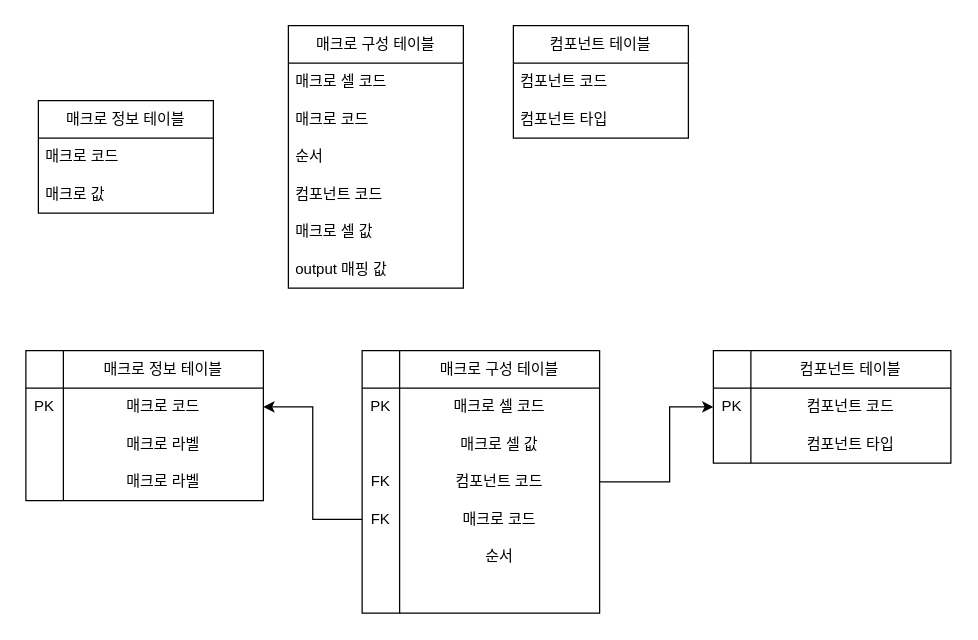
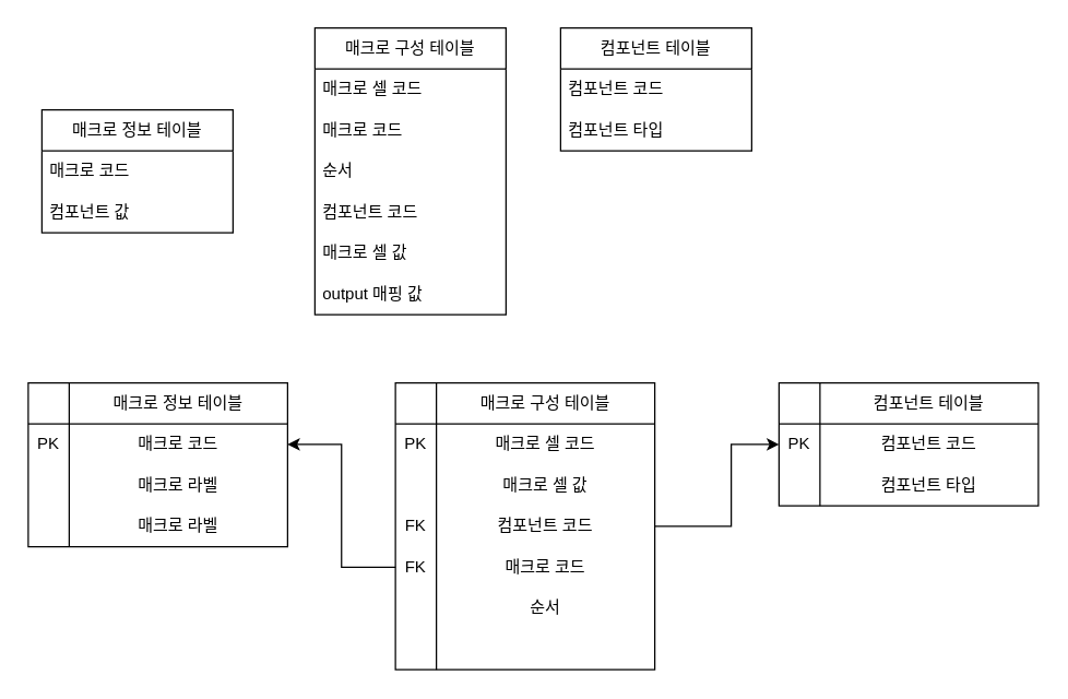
  <mxCell id="0" />
  <mxCell id="1" parent="0" />
  <mxCell id="2" value="매크로 정보 테이블" style="swimlane;fontStyle=0;childLayout=stackLayout;horizontal=1;startSize=30;horizontalStack=0;resizeParent=1;resizeParentMax=0;resizeLast=0;collapsible=1;marginBottom=0;whiteSpace=wrap;html=1;" parent="1" vertex="1"><mxGeometry x="30" y="80" width="140" height="90" as="geometry" /></mxCell>
  <mxCell id="3" value="매크로 코드" style="text;strokeColor=none;fillColor=none;align=left;verticalAlign=middle;spacingLeft=4;spacingRight=4;overflow=hidden;points=[[0,0.5],[1,0.5]];portConstraint=eastwest;rotatable=0;whiteSpace=wrap;html=1;" parent="2" vertex="1"><mxGeometry y="30" width="140" height="30" as="geometry" /></mxCell>
- <mxCell id="4" value="매크로 값" style="text;strokeColor=none;fillColor=none;align=left;verticalAlign=middle;spacingLeft=4;spacingRight=4;overflow=hidden;points=[[0,0.5],[1,0.5]];portConstraint=eastwest;rotatable=0;whiteSpace=wrap;html=1;" parent="2" vertex="1"><mxGeometry y="60" width="140" height="30" as="geometry" /></mxCell>
+ <mxCell id="4" value="컴포넌트 값" style="text;strokeColor=none;fillColor=none;align=left;verticalAlign=middle;spacingLeft=4;spacingRight=4;overflow=hidden;points=[[0,0.5],[1,0.5]];portConstraint=eastwest;rotatable=0;whiteSpace=wrap;html=1;" parent="2" vertex="1"><mxGeometry y="60" width="140" height="30" as="geometry" /></mxCell>
  <mxCell id="5" value="매크로 구성 테이블" style="swimlane;fontStyle=0;childLayout=stackLayout;horizontal=1;startSize=30;horizontalStack=0;resizeParent=1;resizeParentMax=0;resizeLast=0;collapsible=1;marginBottom=0;whiteSpace=wrap;html=1;" parent="1" vertex="1"><mxGeometry x="230" y="20" width="140" height="210" as="geometry" /></mxCell>
  <mxCell id="6" value="매크로 셀 코드" style="text;strokeColor=none;fillColor=none;align=left;verticalAlign=middle;spacingLeft=4;spacingRight=4;overflow=hidden;points=[[0,0.5],[1,0.5]];portConstraint=eastwest;rotatable=0;whiteSpace=wrap;html=1;" parent="5" vertex="1"><mxGeometry y="30" width="140" height="30" as="geometry" /></mxCell>
  <mxCell id="7" value="매크로 코드" style="text;strokeColor=none;fillColor=none;align=left;verticalAlign=middle;spacingLeft=4;spacingRight=4;overflow=hidden;points=[[0,0.5],[1,0.5]];portConstraint=eastwest;rotatable=0;whiteSpace=wrap;html=1;" parent="5" vertex="1"><mxGeometry y="60" width="140" height="30" as="geometry" /></mxCell>
  <mxCell id="8" value="순서" style="text;strokeColor=none;fillColor=none;align=left;verticalAlign=middle;spacingLeft=4;spacingRight=4;overflow=hidden;points=[[0,0.5],[1,0.5]];portConstraint=eastwest;rotatable=0;whiteSpace=wrap;html=1;" parent="5" vertex="1"><mxGeometry y="90" width="140" height="30" as="geometry" /></mxCell>
  <mxCell id="9" value="컴포넌트 코드" style="text;strokeColor=none;fillColor=none;align=left;verticalAlign=middle;spacingLeft=4;spacingRight=4;overflow=hidden;points=[[0,0.5],[1,0.5]];portConstraint=eastwest;rotatable=0;whiteSpace=wrap;html=1;" parent="5" vertex="1"><mxGeometry y="120" width="140" height="30" as="geometry" /></mxCell>
  <mxCell id="10" value="매크로 셀 값" style="text;strokeColor=none;fillColor=none;align=left;verticalAlign=middle;spacingLeft=4;spacingRight=4;overflow=hidden;points=[[0,0.5],[1,0.5]];portConstraint=eastwest;rotatable=0;whiteSpace=wrap;html=1;" parent="5" vertex="1"><mxGeometry y="150" width="140" height="30" as="geometry" /></mxCell>
  <mxCell id="11" value="output 매핑 값" style="text;strokeColor=none;fillColor=none;align=left;verticalAlign=middle;spacingLeft=4;spacingRight=4;overflow=hidden;points=[[0,0.5],[1,0.5]];portConstraint=eastwest;rotatable=0;whiteSpace=wrap;html=1;" parent="5" vertex="1"><mxGeometry y="180" width="140" height="30" as="geometry" /></mxCell>
  <mxCell id="12" value="컴포넌트 테이블" style="swimlane;fontStyle=0;childLayout=stackLayout;horizontal=1;startSize=30;horizontalStack=0;resizeParent=1;resizeParentMax=0;resizeLast=0;collapsible=1;marginBottom=0;whiteSpace=wrap;html=1;" parent="1" vertex="1"><mxGeometry x="410" y="20" width="140" height="90" as="geometry" /></mxCell>
  <mxCell id="13" value="컴포넌트 코드" style="text;strokeColor=none;fillColor=none;align=left;verticalAlign=middle;spacingLeft=4;spacingRight=4;overflow=hidden;points=[[0,0.5],[1,0.5]];portConstraint=eastwest;rotatable=0;whiteSpace=wrap;html=1;" parent="12" vertex="1"><mxGeometry y="30" width="140" height="30" as="geometry" /></mxCell>
  <mxCell id="14" value="컴포넌트 타입" style="text;strokeColor=none;fillColor=none;align=left;verticalAlign=middle;spacingLeft=4;spacingRight=4;overflow=hidden;points=[[0,0.5],[1,0.5]];portConstraint=eastwest;rotatable=0;whiteSpace=wrap;html=1;" parent="12" vertex="1"><mxGeometry y="60" width="140" height="30" as="geometry" /></mxCell>
  <mxCell id="15" value="" style="shape=internalStorage;whiteSpace=wrap;html=1;backgroundOutline=1;dx=30;dy=30;" parent="1" vertex="1"><mxGeometry x="20" y="280" width="190" height="120" as="geometry" /></mxCell>
  <mxCell id="16" value="매크로 정보 테이블" style="text;html=1;align=center;verticalAlign=middle;whiteSpace=wrap;rounded=0;" parent="1" vertex="1"><mxGeometry x="50" y="280" width="160" height="30" as="geometry" /></mxCell>
  <mxCell id="17" value="매크로 코드" style="text;html=1;align=center;verticalAlign=middle;whiteSpace=wrap;rounded=0;" parent="1" vertex="1"><mxGeometry x="50" y="310" width="160" height="30" as="geometry" /></mxCell>
  <mxCell id="18" value="매크로 라벨" style="text;html=1;align=center;verticalAlign=middle;whiteSpace=wrap;rounded=0;" parent="1" vertex="1"><mxGeometry x="50" y="340" width="160" height="30" as="geometry" /></mxCell>
  <mxCell id="19" value="PK" style="text;html=1;align=center;verticalAlign=middle;whiteSpace=wrap;rounded=0;" parent="1" vertex="1"><mxGeometry x="20" y="310" width="30" height="30" as="geometry" /></mxCell>
  <mxCell id="20" value="" style="shape=internalStorage;whiteSpace=wrap;html=1;backgroundOutline=1;dx=30;dy=30;" parent="1" vertex="1"><mxGeometry x="289" y="280" width="190" height="210" as="geometry" /></mxCell>
  <mxCell id="21" value="매크로 구성 테이블" style="text;html=1;align=center;verticalAlign=middle;whiteSpace=wrap;rounded=0;" parent="1" vertex="1"><mxGeometry x="319" y="280" width="160" height="30" as="geometry" /></mxCell>
  <mxCell id="22" value="매크로 셀 코드" style="text;html=1;align=center;verticalAlign=middle;whiteSpace=wrap;rounded=0;" parent="1" vertex="1"><mxGeometry x="319" y="310" width="160" height="30" as="geometry" /></mxCell>
  <mxCell id="23" value="매크로 코드" style="text;html=1;align=center;verticalAlign=middle;whiteSpace=wrap;rounded=0;" parent="1" vertex="1"><mxGeometry x="319" y="400" width="160" height="30" as="geometry" /></mxCell>
  <mxCell id="24" value="PK" style="text;html=1;align=center;verticalAlign=middle;whiteSpace=wrap;rounded=0;" parent="1" vertex="1"><mxGeometry x="289" y="310" width="30" height="30" as="geometry" /></mxCell>
  <mxCell id="25" value="순서" style="text;html=1;align=center;verticalAlign=middle;whiteSpace=wrap;rounded=0;" parent="1" vertex="1"><mxGeometry x="319" y="430" width="160" height="30" as="geometry" /></mxCell>
  <mxCell id="26" value="" style="edgeStyle=orthogonalEdgeStyle;rounded=0;orthogonalLoop=1;jettySize=auto;html=1;entryX=0;entryY=0.5;entryDx=0;entryDy=0;" parent="1" source="27" target="29" edge="1"><mxGeometry relative="1" as="geometry"><Array as="points"><mxPoint x="535" y="385" /><mxPoint x="535" y="325" /></Array></mxGeometry></mxCell>
  <mxCell id="27" value="컴포넌트 코드" style="text;html=1;align=center;verticalAlign=middle;whiteSpace=wrap;rounded=0;" parent="1" vertex="1"><mxGeometry x="319" y="370" width="160" height="30" as="geometry" /></mxCell>
  <mxCell id="28" value="매크로 셀 값" style="text;html=1;align=center;verticalAlign=middle;whiteSpace=wrap;rounded=0;" parent="1" vertex="1"><mxGeometry x="319" y="340" width="160" height="30" as="geometry" /></mxCell>
  <mxCell id="29" value="" style="shape=internalStorage;whiteSpace=wrap;html=1;backgroundOutline=1;dx=30;dy=30;" parent="1" vertex="1"><mxGeometry x="570" y="280" width="190" height="90" as="geometry" /></mxCell>
  <mxCell id="30" value="컴포넌트 테이블" style="text;html=1;align=center;verticalAlign=middle;whiteSpace=wrap;rounded=0;" parent="1" vertex="1"><mxGeometry x="600" y="280" width="160" height="30" as="geometry" /></mxCell>
  <mxCell id="31" value="컴포넌트 코드" style="text;html=1;align=center;verticalAlign=middle;whiteSpace=wrap;rounded=0;" parent="1" vertex="1"><mxGeometry x="600" y="310" width="160" height="30" as="geometry" /></mxCell>
  <mxCell id="32" value="컴포넌트 타입" style="text;html=1;align=center;verticalAlign=middle;whiteSpace=wrap;rounded=0;" parent="1" vertex="1"><mxGeometry x="600" y="340" width="160" height="30" as="geometry" /></mxCell>
  <mxCell id="33" value="PK" style="text;html=1;align=center;verticalAlign=middle;whiteSpace=wrap;rounded=0;" parent="1" vertex="1"><mxGeometry x="570" y="310" width="30" height="30" as="geometry" /></mxCell>
  <mxCell id="34" value="" style="edgeStyle=orthogonalEdgeStyle;rounded=0;orthogonalLoop=1;jettySize=auto;html=1;entryX=1;entryY=0.5;entryDx=0;entryDy=0;" parent="1" source="35" target="17" edge="1"><mxGeometry relative="1" as="geometry" /></mxCell>
  <mxCell id="35" value="FK" style="text;html=1;align=center;verticalAlign=middle;whiteSpace=wrap;rounded=0;" parent="1" vertex="1"><mxGeometry x="289" y="400" width="30" height="30" as="geometry" /></mxCell>
  <mxCell id="36" value="FK" style="text;html=1;align=center;verticalAlign=middle;whiteSpace=wrap;rounded=0;" parent="1" vertex="1"><mxGeometry x="289" y="370" width="30" height="30" as="geometry" /></mxCell>
  <mxCell id="37" value="매크로 라벨" style="text;html=1;align=center;verticalAlign=middle;whiteSpace=wrap;rounded=0;" vertex="1" parent="1"><mxGeometry x="50" y="370" width="160" height="30" as="geometry" /></mxCell>
